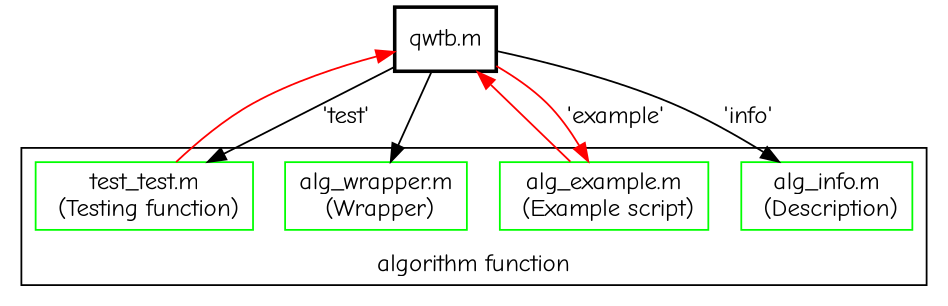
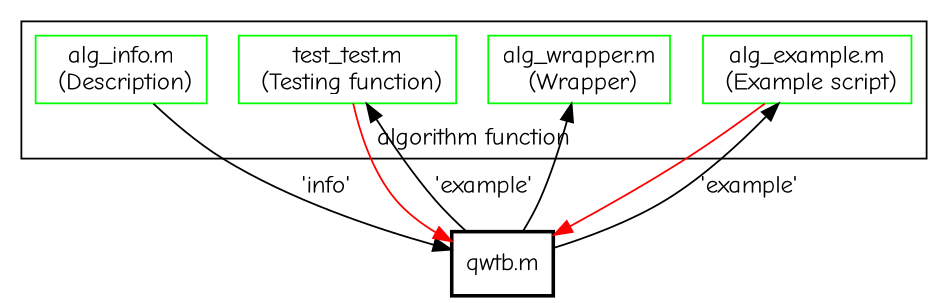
  digraph {
    compound=true
    fontname="Comic Neue"
    ordering=out
    node [color=green fontname="Comic Neue" shape=box]
    edge [fontname="Comic Neue"]
    n1 [label="alg_wrapper.m\n (Wrapper)"]
    n2 [label="alg_info.m\n (Description)"]
    n3 [label="test_test.m\n (Testing function)"]
    n4 [label="alg_example.m\n (Example script)"]
    n5 [label="qwtb.m" style=bold color=""]
    subgraph cluster_1 {
      label="algorithm function"
      labelloc=b
      n1
      n2
      n3
      n4
    }
    n3 -> n5 [color=red]
    n4 -> n5 [color=red]
    n5 -> n1
-   n5 -> n2 [label="'info'"]
-   n5 -> n3 [label="'test'"]
-   n5 -> n4 [label="'example'" color=red]
+   n2 -> n5 [label="'info'"]
+   n5 -> n3 [label="'example'"]
+   n5 -> n4 [label="'example'"]
  }
